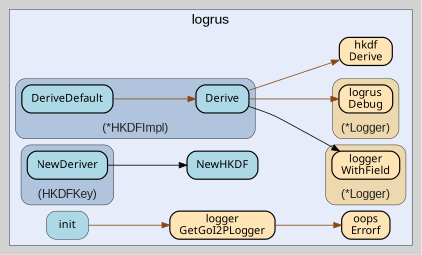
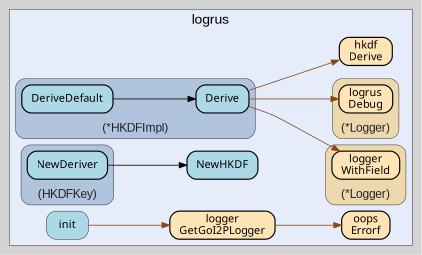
  digraph {
    bgcolor=lightgray
    fontname=Arial
    fontsize=14
    labeljust=l
    nodesep=0.35
    penwidth=0.5
    rankdir=LR
    style=solid
    node [fillcolor=moccasin fontname=Verdana margin="0.16,0.0" penwidth=1.5 shape=box style="filled,rounded"]
    edge [color=saddlebrown minlen=2]
    n1 [label="logger\nWithField"]
    n2 [fillcolor=lightblue label=Derive]
    n3 [fillcolor=lightblue label=DeriveDefault]
    n4 [label="logrus\nDebug"]
    n5 [fillcolor=lightblue label=NewDeriver]
    n6 [label="hkdf\nDerive"]
    n7 [fillcolor=lightblue label=NewHKDF]
    n8 [fillcolor=lightblue label=init penwidth=0.5]
    n9 [label="logger\nGetGoI2PLogger"]
    n10 [label="oops\nErrorf"]
    subgraph cluster_1 {
      bgcolor="#e6ecfa"
      fontsize=18
      label=logrus
      labeljust=c
      labelloc=t
      n6
      n7
      n8
      n9
      n10
      subgraph cluster_2 {
        bgcolor="#e6ecfa"
        fillcolor=wheat2
        fontcolor="#222222"
        fontsize=15
        label="(*Logger)"
        labeljust=c
        labelloc=b
        style="rounded,filled"
        n1
      }
      subgraph cluster_3 {
        bgcolor="#e6ecfa"
        fillcolor=lightsteelblue
        fontcolor="#222222"
        fontsize=15
        label="(*HKDFImpl)"
        labeljust=c
        labelloc=b
        style="rounded,filled"
        n2
        n3
      }
      subgraph cluster_4 {
        bgcolor="#e6ecfa"
        fillcolor=wheat2
        fontcolor="#222222"
        fontsize=15
        label="(*Logger)"
        labeljust=c
        labelloc=b
        style="rounded,filled"
        n4
      }
      subgraph cluster_5 {
        bgcolor="#e6ecfa"
        fillcolor=lightsteelblue
        fontcolor="#222222"
        fontsize=15
        label="(HKDFKey)"
        labeljust=c
        labelloc=b
        style="rounded,filled"
        n5
      }
    }
-   n2 -> n1 [color=black]
+   n2 -> n1
    n2 -> n4
    n2 -> n6
-   n3 -> n2
+   n3 -> n2 [color=""]
    n5 -> n7 [color=""]
    n8 -> n9
    n9 -> n10
  }
